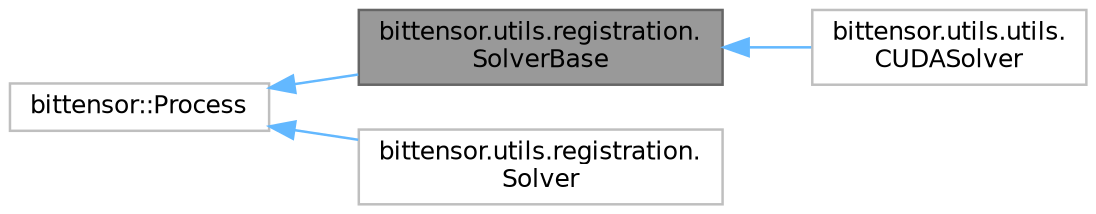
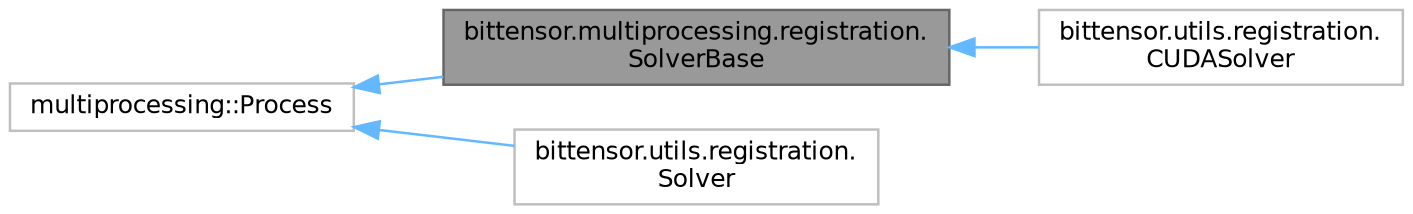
  digraph {
    rankdir=LR
    node [color=grey75 fillcolor=white fontname=Helvetica fontsize=10 shape=box style=filled]
    edge [color=steelblue1 dir=back fontname=Helvetica fontsize=10 labelfontname=Helvetica labelfontsize=10 style=solid]
-   n1 [color=gray40 fillcolor=grey60 fontcolor=black height=0.2 label="bittensor.utils.registration.\lSolverBase" width=0.4]
-   n2 [height=0.2 label="bittensor.utils.utils.\lCUDASolver" width=0.4]
+   n1 [color=gray40 fillcolor=grey60 fontcolor=black height=0.2 label="bittensor.multiprocessing.registration.\lSolverBase" width=0.4]
+   n2 [height=0.2 label="bittensor.utils.registration.\lCUDASolver" width=0.4]
    n3 [height=0.2 label="bittensor.utils.registration.\lSolver" width=0.4]
-   n4 [height=0.2 label="bittensor::Process" width=0.4]
+   n4 [height=0.2 label="multiprocessing::Process" width=0.4]
    n1 -> n2
    n4 -> n1
    n4 -> n3
  }
